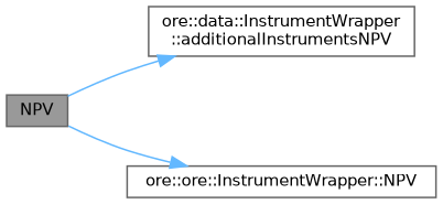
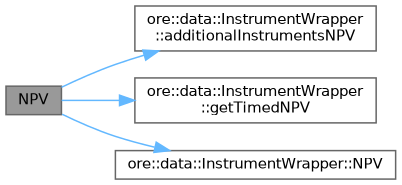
  digraph {
    rankdir=LR
    node [color=grey40 fillcolor=white fontname=Helvetica fontsize=10 shape=box style=filled]
    edge [color=steelblue1 fontname=Helvetica fontsize=10 labelfontname=Helvetica labelfontsize=10 style=solid]
    n1 [color=gray40 fillcolor=grey60 fontcolor=black height=0.2 label=NPV width=0.4]
    n2 [height=0.2 label="ore::data::InstrumentWrapper\l::additionalInstrumentsNPV" width=0.4]
-   n4 [height=0.2 label="ore::ore::InstrumentWrapper::NPV" width=0.4]
+   n3 [height=0.2 label="ore::data::InstrumentWrapper\l::getTimedNPV" width=0.4]
+   n4 [height=0.2 label="ore::data::InstrumentWrapper::NPV" width=0.4]
    n1 -> n2
+   n1 -> n3
    n1 -> n4
  }
